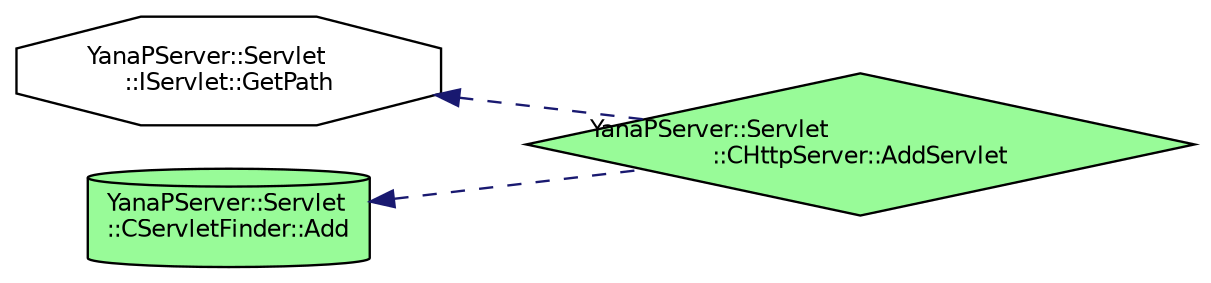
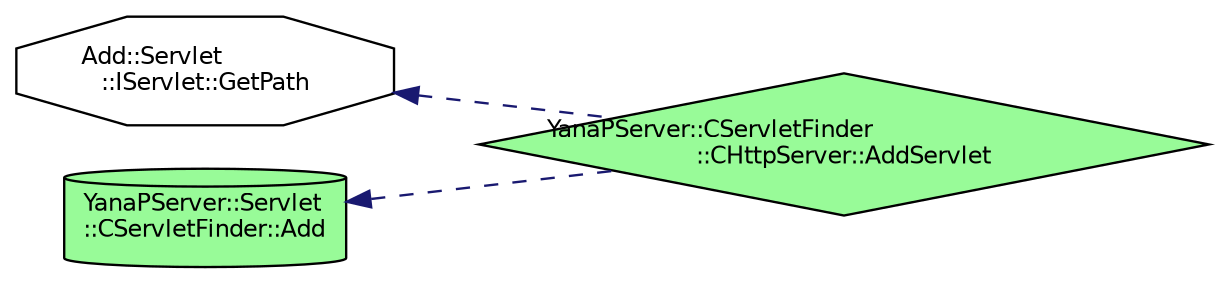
  digraph {
    rankdir=LR
    node [color=black fillcolor=palegreen fontname=Helvetica fontsize=10 style=filled]
    edge [color=midnightblue dir=back fontname=Helvetica fontsize=10 labelfontname=Helvetica labelfontsize=10 style=dashed]
-   n1 [fillcolor=white fontcolor=black height=0.2 label="YanaPServer::Servlet\l::IServlet::GetPath" shape=octagon width=0.4]
-   n2 [height=0.2 label="YanaPServer::Servlet\l::CHttpServer::AddServlet" shape=diamond width=0.4]
+   n1 [fillcolor=white fontcolor=black height=0.2 label="Add::Servlet\l::IServlet::GetPath" shape=octagon width=0.4]
+   n2 [height=0.2 label="YanaPServer::CServletFinder\l::CHttpServer::AddServlet" shape=diamond width=0.4]
    n3 [height=0.2 label="YanaPServer::Servlet\l::CServletFinder::Add" shape=cylinder width=0.4]
    n1 -> n2
    n3 -> n2
  }
